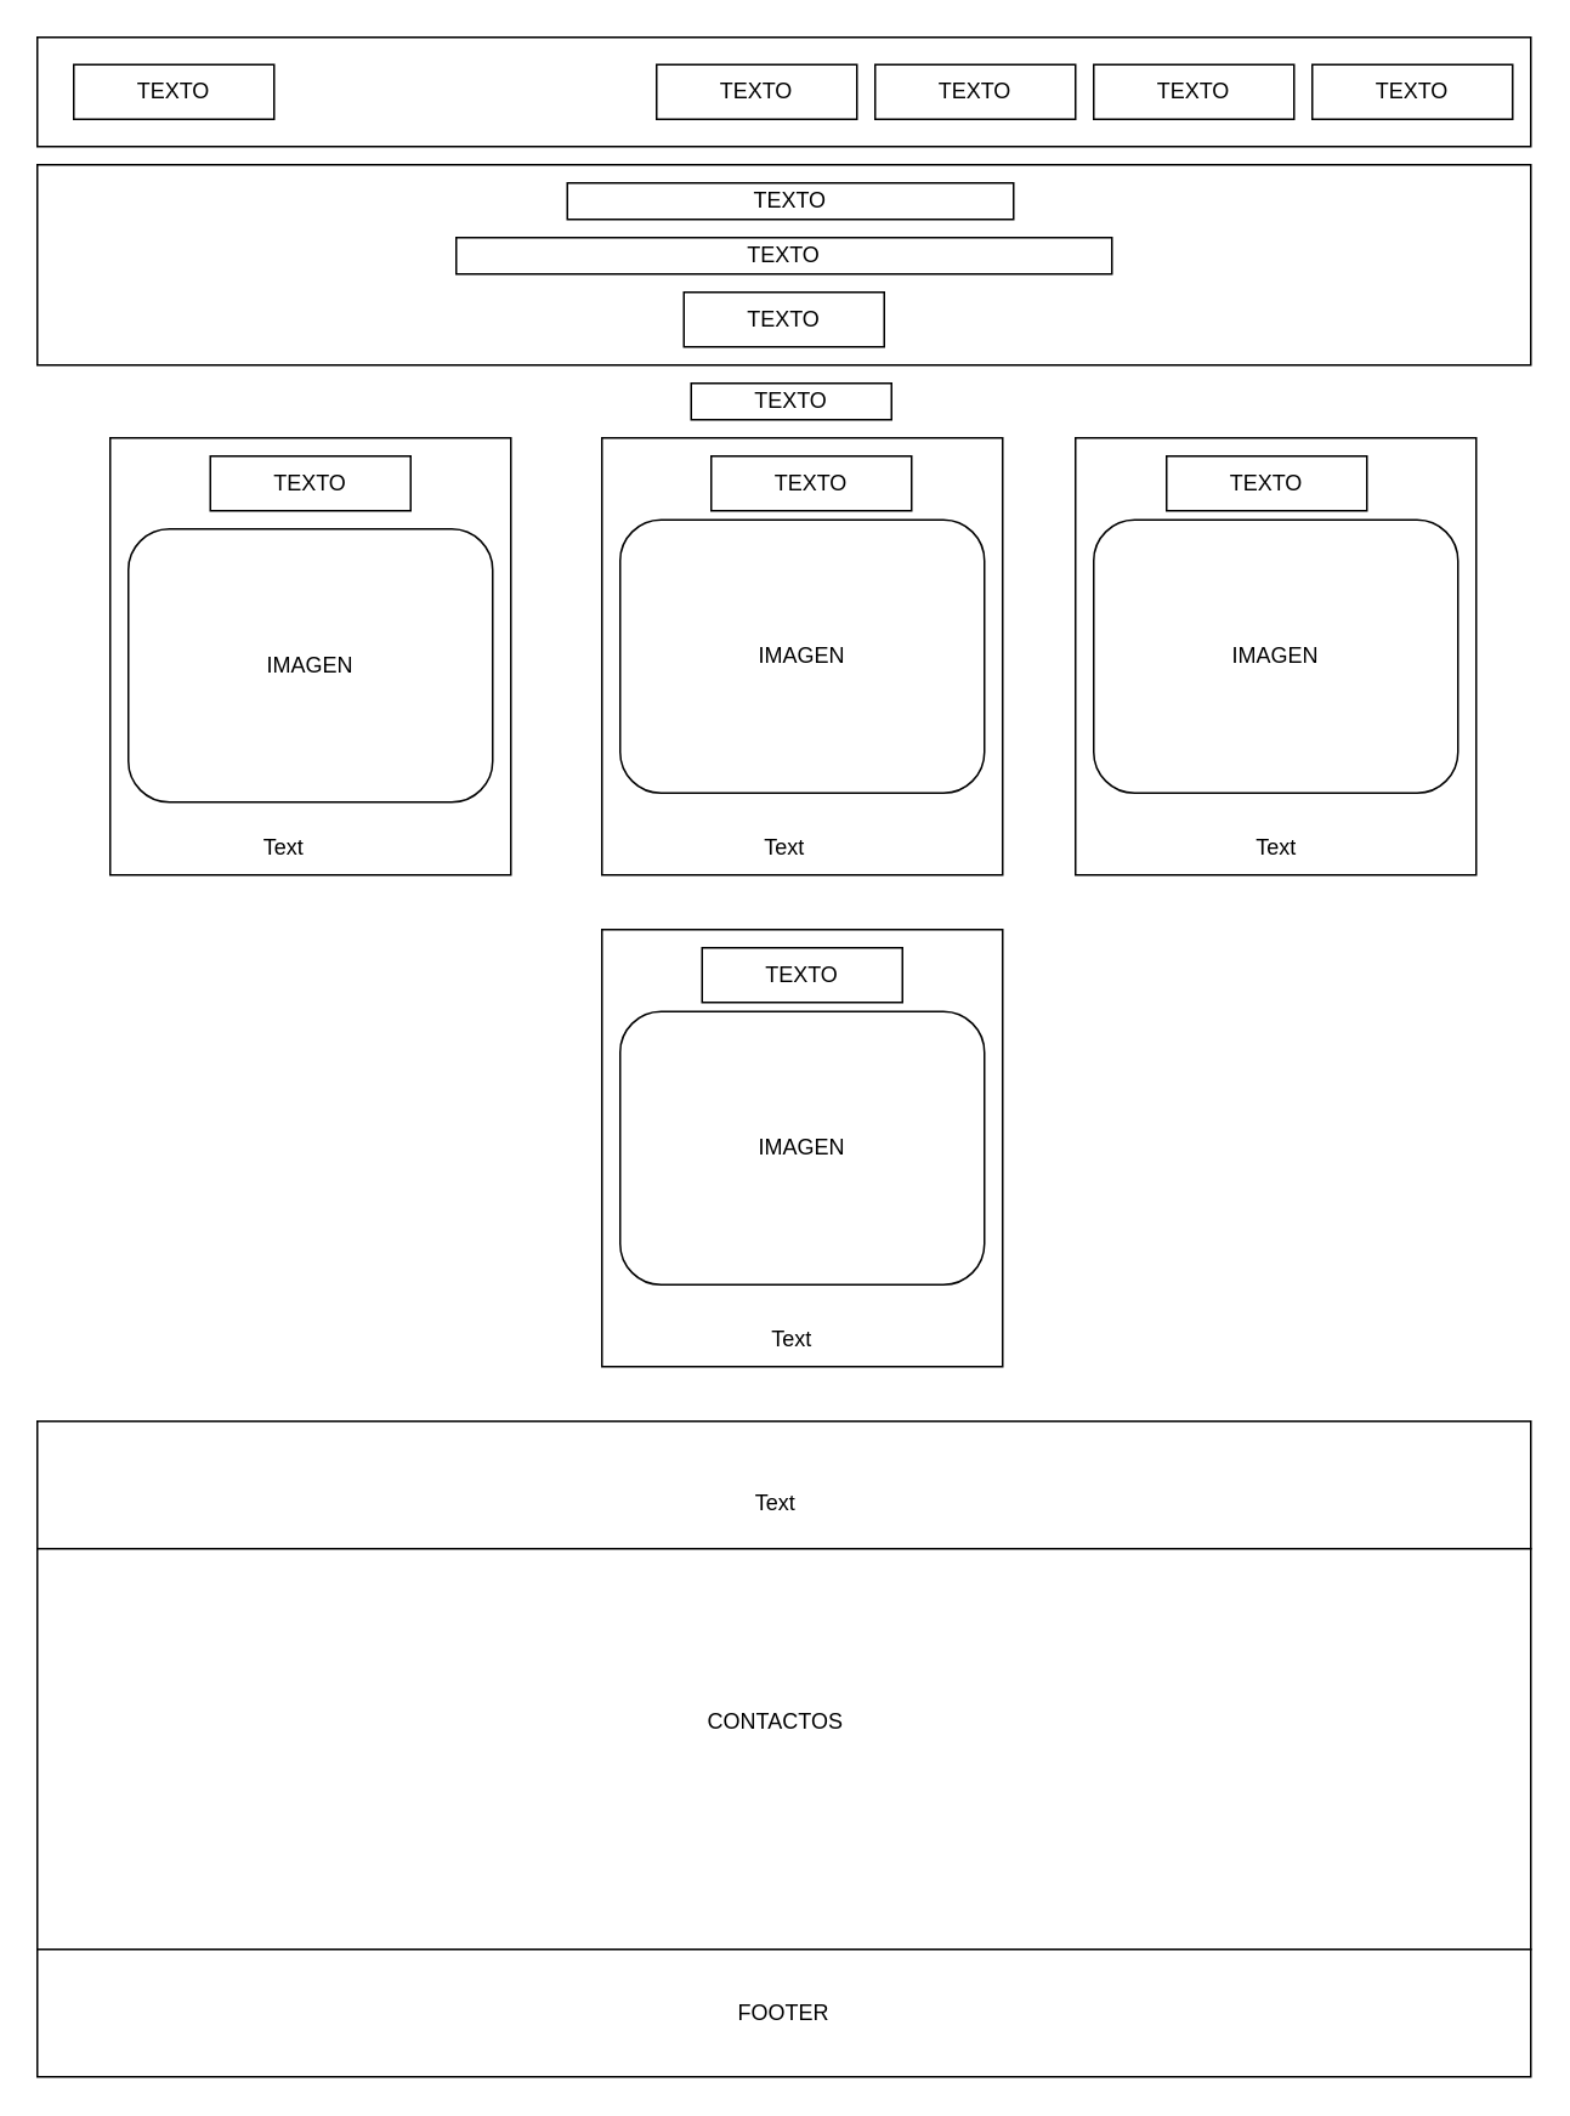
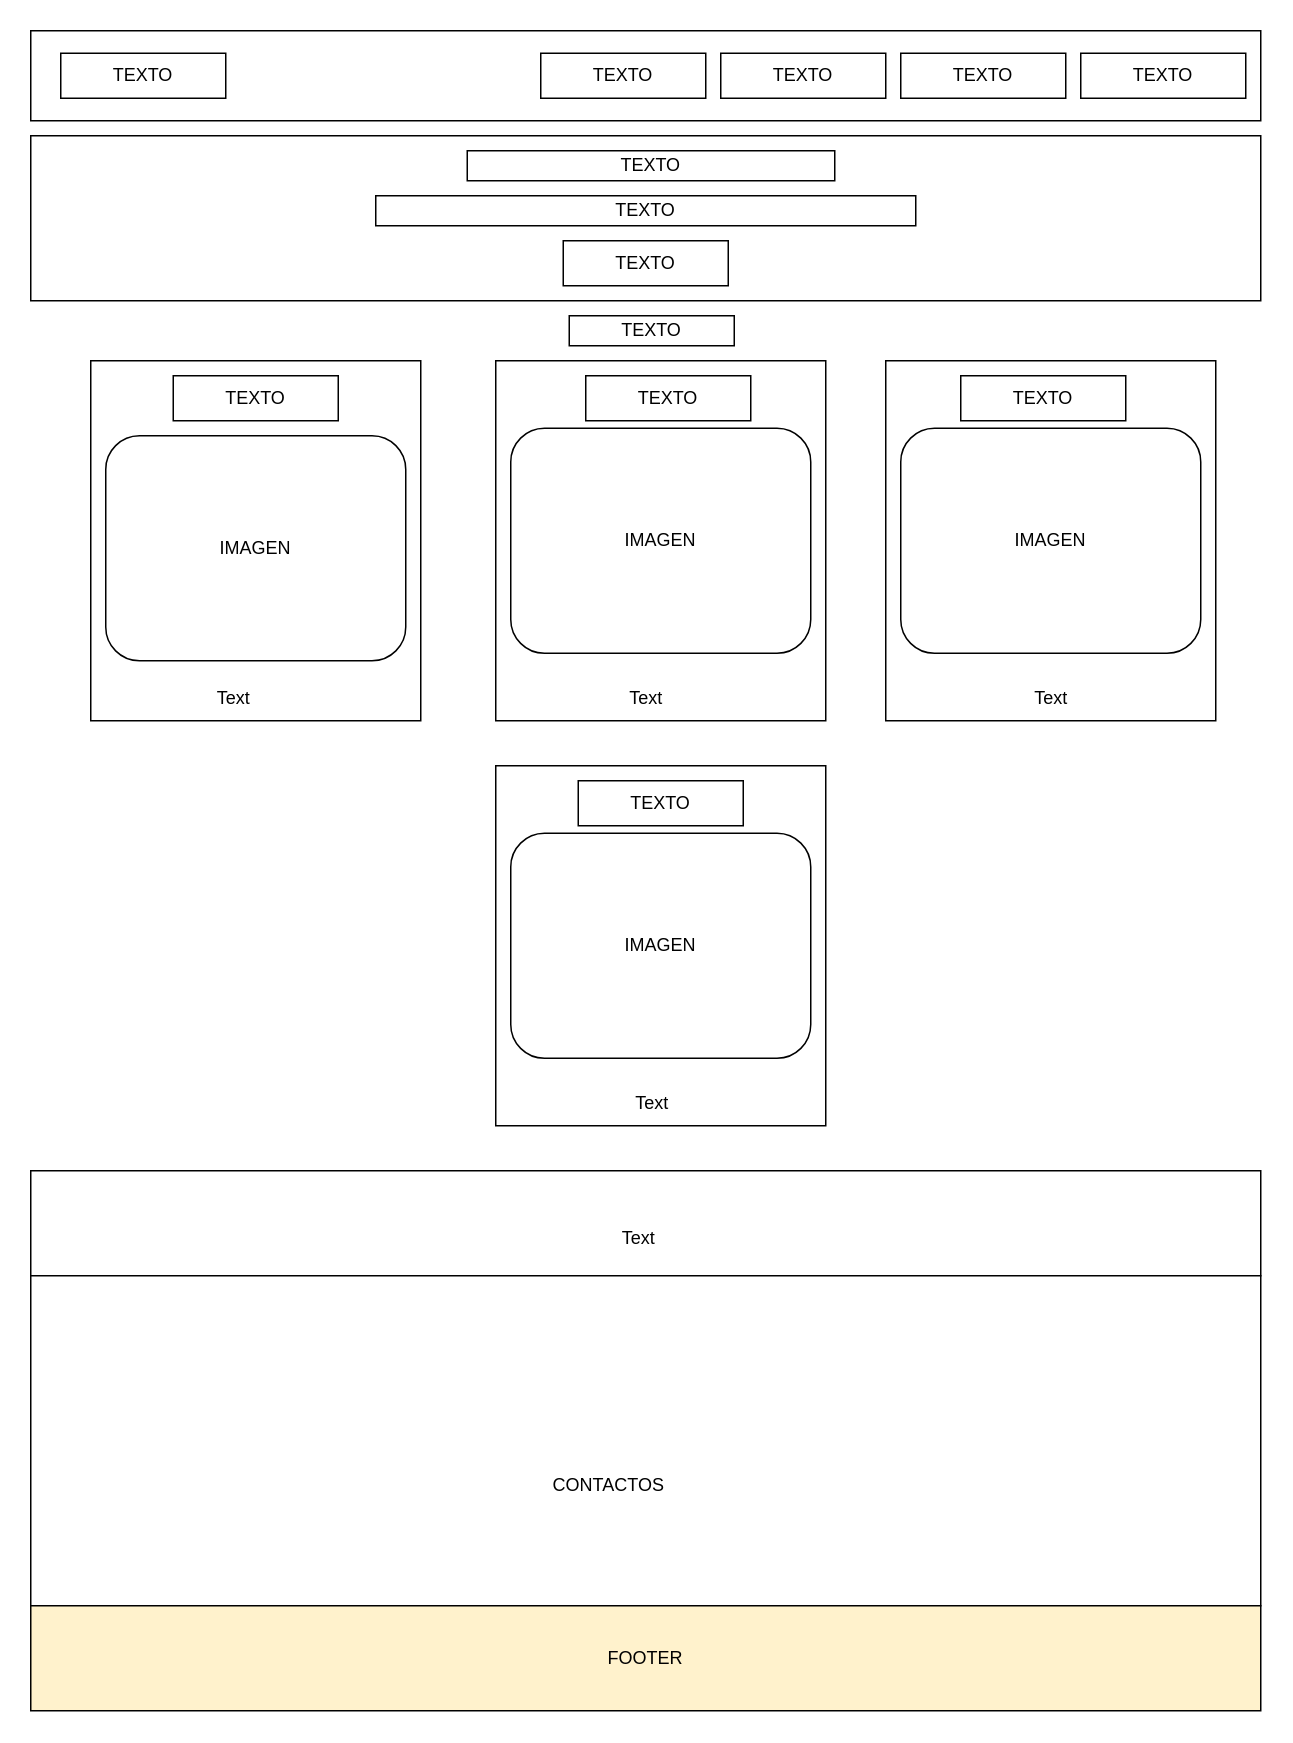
  <mxCell id="0" />
  <mxCell id="1" parent="0" />
  <mxCell id="2" value="" style="rounded=0;whiteSpace=wrap;html=1;" vertex="1" parent="1"><mxGeometry width="820" height="60" as="geometry" x="20" y="20" /></mxCell>
  <mxCell id="3" value="" style="rounded=0;whiteSpace=wrap;html=1;" vertex="1" parent="1"><mxGeometry y="90" width="820" height="110" as="geometry" x="20" /></mxCell>
  <mxCell id="4" value="" style="rounded=0;whiteSpace=wrap;html=1;" vertex="1" parent="1"><mxGeometry x="60" y="240" width="220" height="240" as="geometry" /></mxCell>
  <mxCell id="5" value="" style="rounded=0;whiteSpace=wrap;html=1;" vertex="1" parent="1"><mxGeometry x="330" y="510" width="220" height="240" as="geometry" /></mxCell>
  <mxCell id="6" value="" style="rounded=0;whiteSpace=wrap;html=1;" vertex="1" parent="1"><mxGeometry x="330" y="240" width="220" height="240" as="geometry" /></mxCell>
  <mxCell id="7" value="" style="rounded=0;whiteSpace=wrap;html=1;" vertex="1" parent="1"><mxGeometry x="590" y="240" width="220" height="240" as="geometry" /></mxCell>
  <mxCell id="8" value="IMAGEN" style="rounded=1;whiteSpace=wrap;html=1;" vertex="1" parent="1"><mxGeometry x="70" y="290" width="200" height="150" as="geometry" /></mxCell>
  <mxCell id="9" value="IMAGEN" style="rounded=1;whiteSpace=wrap;html=1;" vertex="1" parent="1"><mxGeometry x="600" y="285" width="200" height="150" as="geometry" /></mxCell>
  <mxCell id="10" value="IMAGEN" style="rounded=1;whiteSpace=wrap;html=1;" vertex="1" parent="1"><mxGeometry x="340" y="555" width="200" height="150" as="geometry" /></mxCell>
  <mxCell id="11" value="IMAGEN" style="rounded=1;whiteSpace=wrap;html=1;" vertex="1" parent="1"><mxGeometry x="340" y="285" width="200" height="150" as="geometry" /></mxCell>
  <mxCell id="12" value="TEXTO" style="whiteSpace=wrap;html=1;" vertex="1" parent="1"><mxGeometry x="385" y="520" width="110" height="30" as="geometry" /></mxCell>
  <mxCell id="13" value="TEXTO" style="whiteSpace=wrap;html=1;" vertex="1" parent="1"><mxGeometry x="640" y="250" width="110" height="30" as="geometry" /></mxCell>
  <mxCell id="14" value="TEXTO" style="whiteSpace=wrap;html=1;" vertex="1" parent="1"><mxGeometry x="390" y="250" width="110" height="30" as="geometry" /></mxCell>
  <mxCell id="15" value="TEXTO" style="whiteSpace=wrap;html=1;" vertex="1" parent="1"><mxGeometry x="115" y="250" width="110" height="30" as="geometry" /></mxCell>
  <mxCell id="16" value="Text" style="text;html=1;align=center;verticalAlign=middle;resizable=0;points=[];autosize=1;strokeColor=none;fillColor=none;" vertex="1" parent="1"><mxGeometry x="130" y="450" width="50" height="30" as="geometry" /></mxCell>
  <mxCell id="17" value="Text" style="text;html=1;align=center;verticalAlign=middle;resizable=0;points=[];autosize=1;strokeColor=none;fillColor=none;" vertex="1" parent="1"><mxGeometry x="405" y="450" width="50" height="30" as="geometry" /></mxCell>
  <mxCell id="18" value="Text" style="text;html=1;align=center;verticalAlign=middle;resizable=0;points=[];autosize=1;strokeColor=none;fillColor=none;" vertex="1" parent="1"><mxGeometry x="675" y="450" width="50" height="30" as="geometry" /></mxCell>
  <mxCell id="19" value="Text" style="text;html=1;align=center;verticalAlign=middle;resizable=0;points=[];autosize=1;strokeColor=none;fillColor=none;" vertex="1" parent="1"><mxGeometry x="409" y="720" width="50" height="30" as="geometry" /></mxCell>
  <mxCell id="20" value="" style="whiteSpace=wrap;html=1;" vertex="1" parent="1"><mxGeometry y="780" width="820" height="70" as="geometry" x="20" /></mxCell>
  <mxCell id="21" value="Text" style="text;html=1;align=center;verticalAlign=middle;resizable=0;points=[];autosize=1;strokeColor=none;fillColor=none;" vertex="1" parent="1"><mxGeometry x="400" y="810" width="50" height="30" as="geometry" /></mxCell>
  <mxCell id="22" value="" style="whiteSpace=wrap;html=1;" vertex="1" parent="1"><mxGeometry y="850" width="820" height="220" as="geometry" x="20" /></mxCell>
- <mxCell id="23" value="CONTACTOS" style="text;html=1;align=center;verticalAlign=middle;resizable=0;points=[];autosize=1;strokeColor=none;fillColor=none;" vertex="1" parent="1"><mxGeometry x="375" y="930" width="100" height="30" as="geometry" /></mxCell>
- <mxCell id="24" value="FOOTER" style="whiteSpace=wrap;html=1;" vertex="1" parent="1"><mxGeometry y="1070" width="820" height="70" as="geometry" x="20" /></mxCell>
+ <mxCell id="23" value="CONTACTOS" style="text;html=1;align=center;verticalAlign=middle;resizable=0;points=[];autosize=1;strokeColor=none;fillColor=none;" vertex="1" parent="1"><mxGeometry x="355" y="975" width="100" height="30" as="geometry" /></mxCell>
+ <mxCell id="24" value="FOOTER" style="whiteSpace=wrap;html=1;fillColor=#fff2cc;" vertex="1" parent="1"><mxGeometry y="1070" width="820" height="70" as="geometry" x="20" /></mxCell>
  <mxCell id="25" value="TEXTO" style="whiteSpace=wrap;html=1;" vertex="1" parent="1"><mxGeometry x="375" y="160" width="110" height="30" as="geometry" /></mxCell>
  <mxCell id="26" value="TEXTO" style="whiteSpace=wrap;html=1;" vertex="1" parent="1"><mxGeometry x="250" y="130" width="360" height="20" as="geometry" /></mxCell>
  <mxCell id="27" value="TEXTO" style="whiteSpace=wrap;html=1;" vertex="1" parent="1"><mxGeometry x="311" y="100" width="245" height="20" as="geometry" /></mxCell>
  <mxCell id="28" value="TEXTO" style="whiteSpace=wrap;html=1;" vertex="1" parent="1"><mxGeometry x="40" y="35" width="110" height="30" as="geometry" /></mxCell>
  <mxCell id="29" value="TEXTO" style="whiteSpace=wrap;html=1;" vertex="1" parent="1"><mxGeometry x="360" y="35" width="110" height="30" as="geometry" /></mxCell>
  <mxCell id="30" value="TEXTO" style="whiteSpace=wrap;html=1;" vertex="1" parent="1"><mxGeometry x="480" y="35" width="110" height="30" as="geometry" /></mxCell>
  <mxCell id="31" value="TEXTO" style="whiteSpace=wrap;html=1;" vertex="1" parent="1"><mxGeometry x="600" y="35" width="110" height="30" as="geometry" /></mxCell>
  <mxCell id="32" value="TEXTO" style="whiteSpace=wrap;html=1;" vertex="1" parent="1"><mxGeometry x="720" y="35" width="110" height="30" as="geometry" /></mxCell>
  <mxCell id="33" style="edgeStyle=orthogonalEdgeStyle;rounded=0;orthogonalLoop=1;jettySize=auto;html=1;exitX=0.5;exitY=1;exitDx=0;exitDy=0;" edge="1" parent="1" source="30" target="30"><mxGeometry relative="1" as="geometry" /></mxCell>
  <mxCell id="34" value="TEXTO" style="whiteSpace=wrap;html=1;" vertex="1" parent="1"><mxGeometry x="379" y="210" width="110" height="20" as="geometry" /></mxCell>
